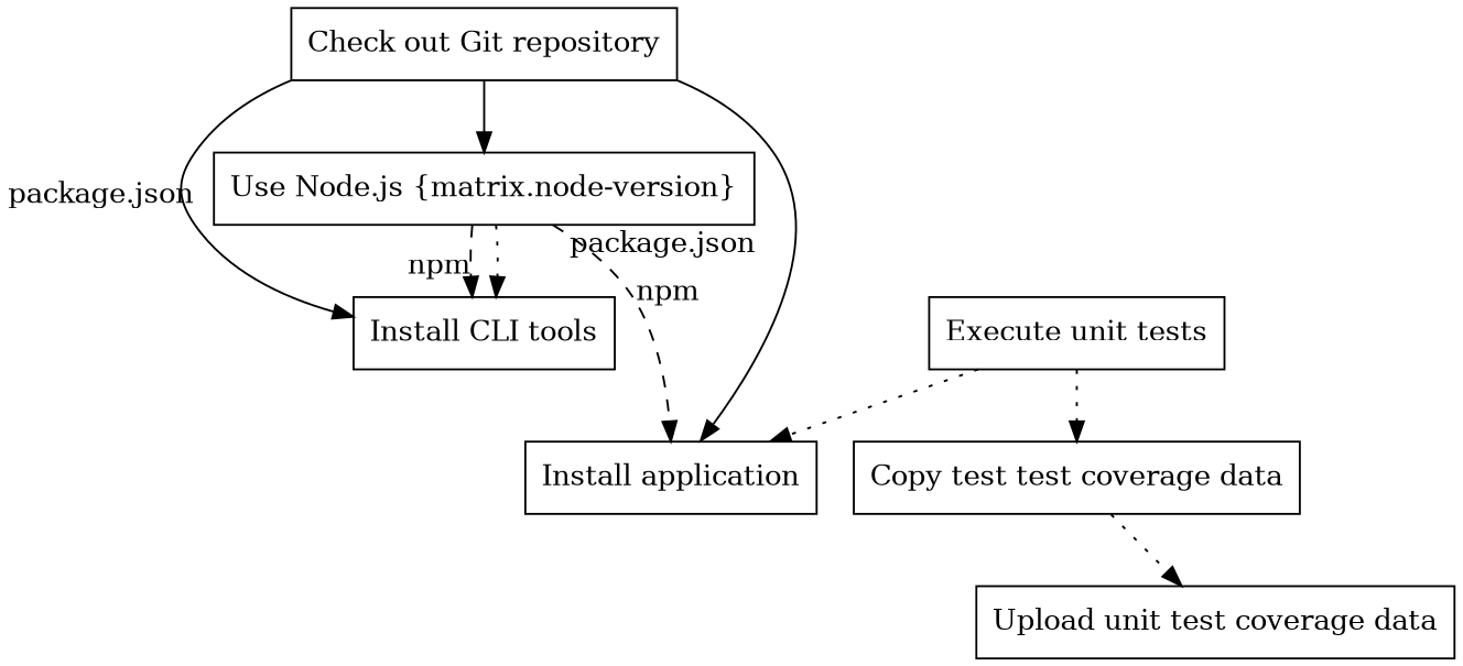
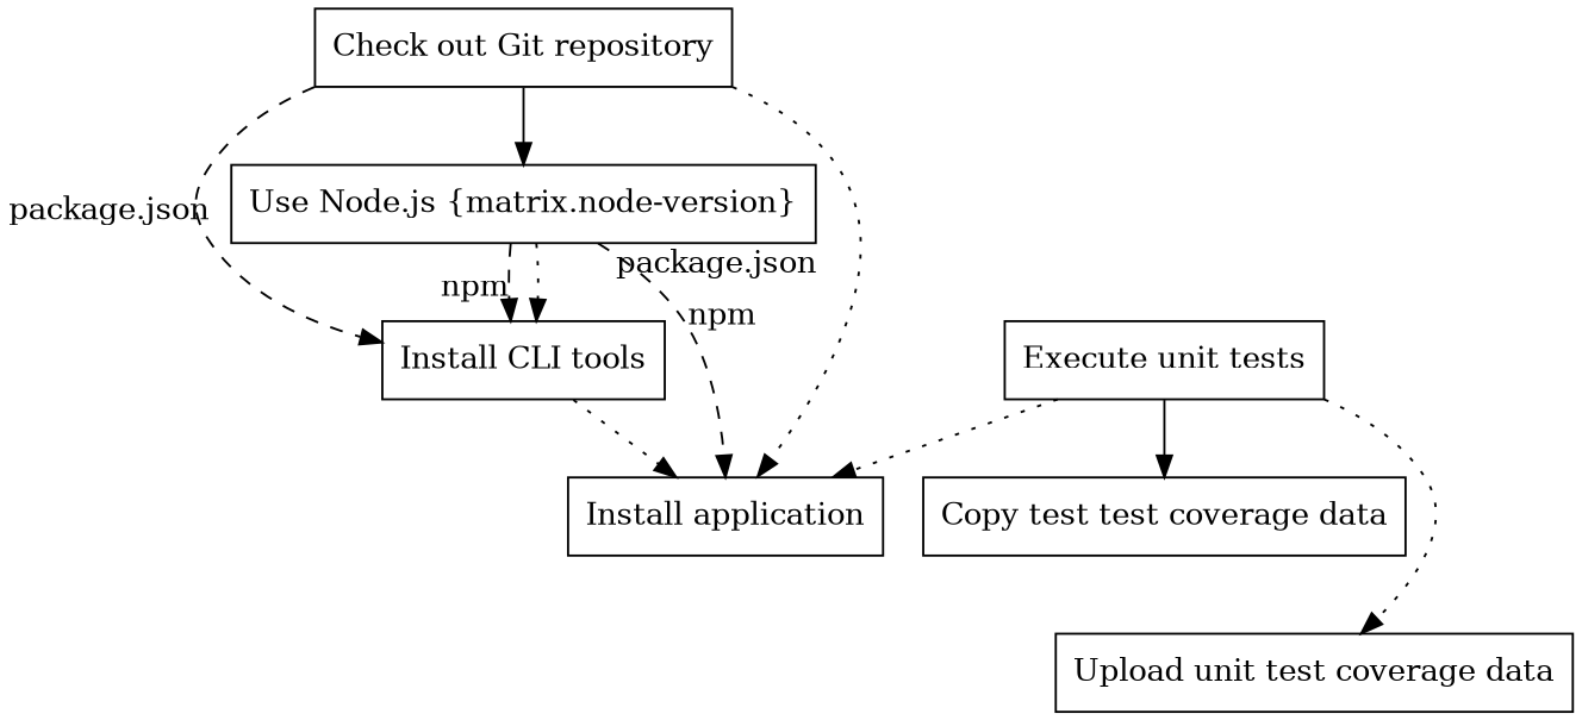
  digraph {
    node [shape=rect]
    edge [style=dotted]
    "Check out Git repository"
    "Use Node.js {matrix.node-version}"
    "Install CLI tools"
    "Install application"
    "Execute unit tests"
    n6 [label="Copy test test coverage data"]
    "Upload unit test coverage data"
    "Check out Git repository" -> "Use Node.js {matrix.node-version}" [style=solid]
-   "Check out Git repository" -> "Install CLI tools" [decorate=false xlabel="package.json" style=""]
-   "Check out Git repository" -> "Install application" [decorate=false xlabel="package.json" style=""]
+   "Check out Git repository" -> "Install CLI tools" [decorate=false xlabel="package.json" style=dashed]
+   "Check out Git repository" -> "Install application" [decorate=false xlabel="package.json"]
    "Use Node.js {matrix.node-version}" -> "Install CLI tools" [style=dashed xlabel=npm]
    "Use Node.js {matrix.node-version}" -> "Install CLI tools"
    "Use Node.js {matrix.node-version}" -> "Install application" [style=dashed xlabel=npm]
+   "Install CLI tools" -> "Install application"
    "Execute unit tests" -> "Install application"
-   "Execute unit tests" -> n6
-   n6 -> "Upload unit test coverage data"
+   "Execute unit tests" -> n6 [style=solid]
+   "Execute unit tests" -> "Upload unit test coverage data"
  }
